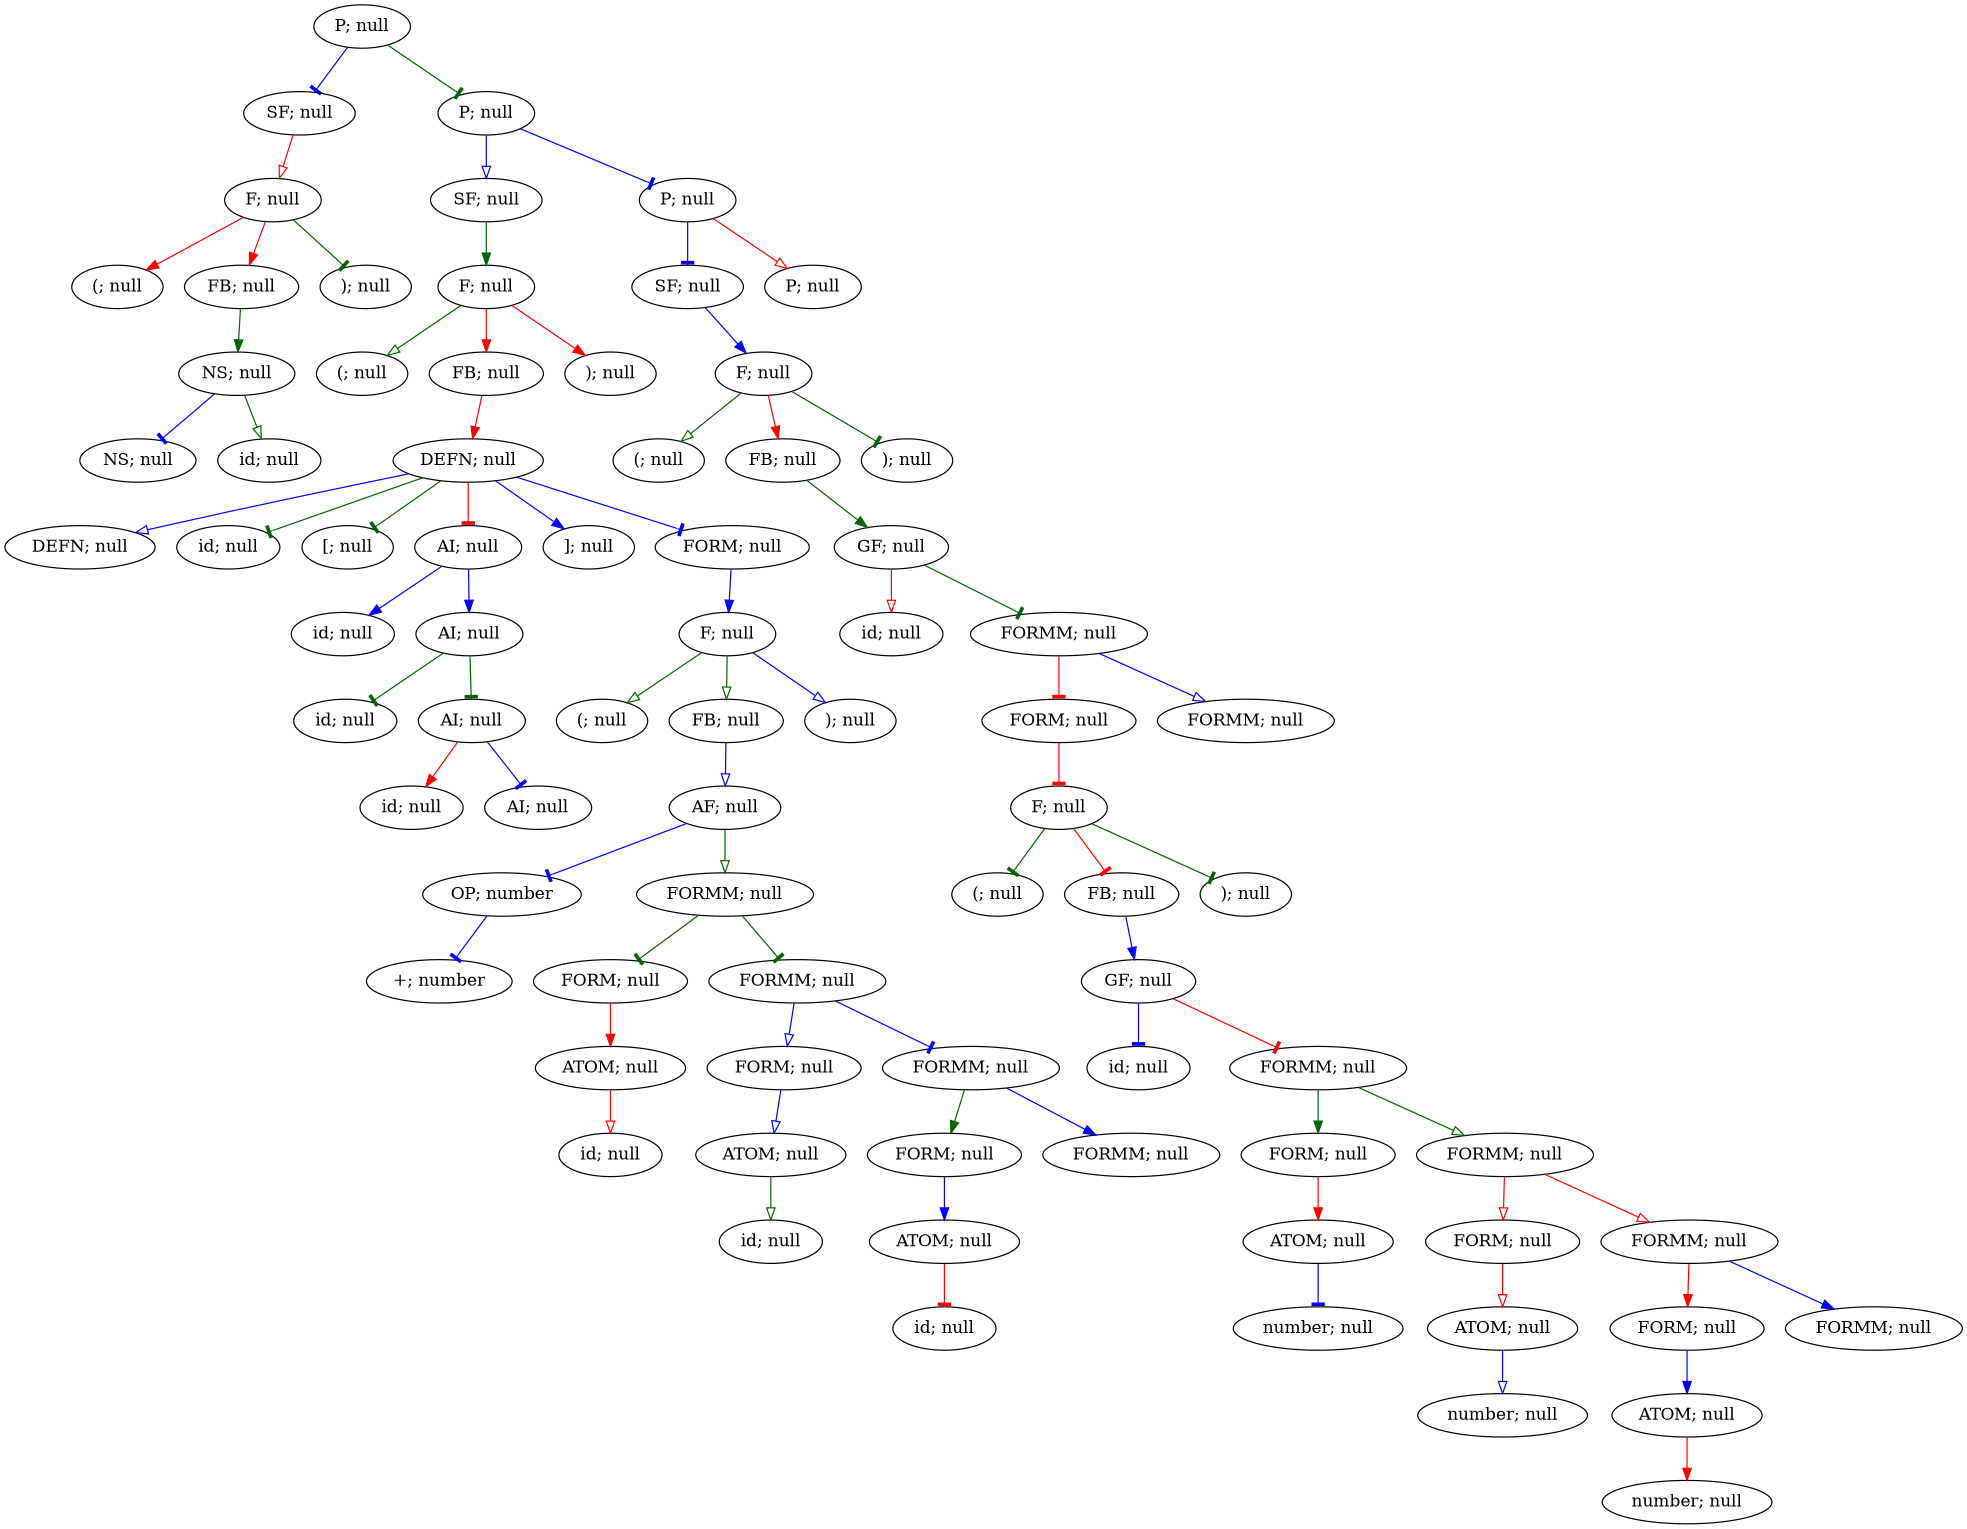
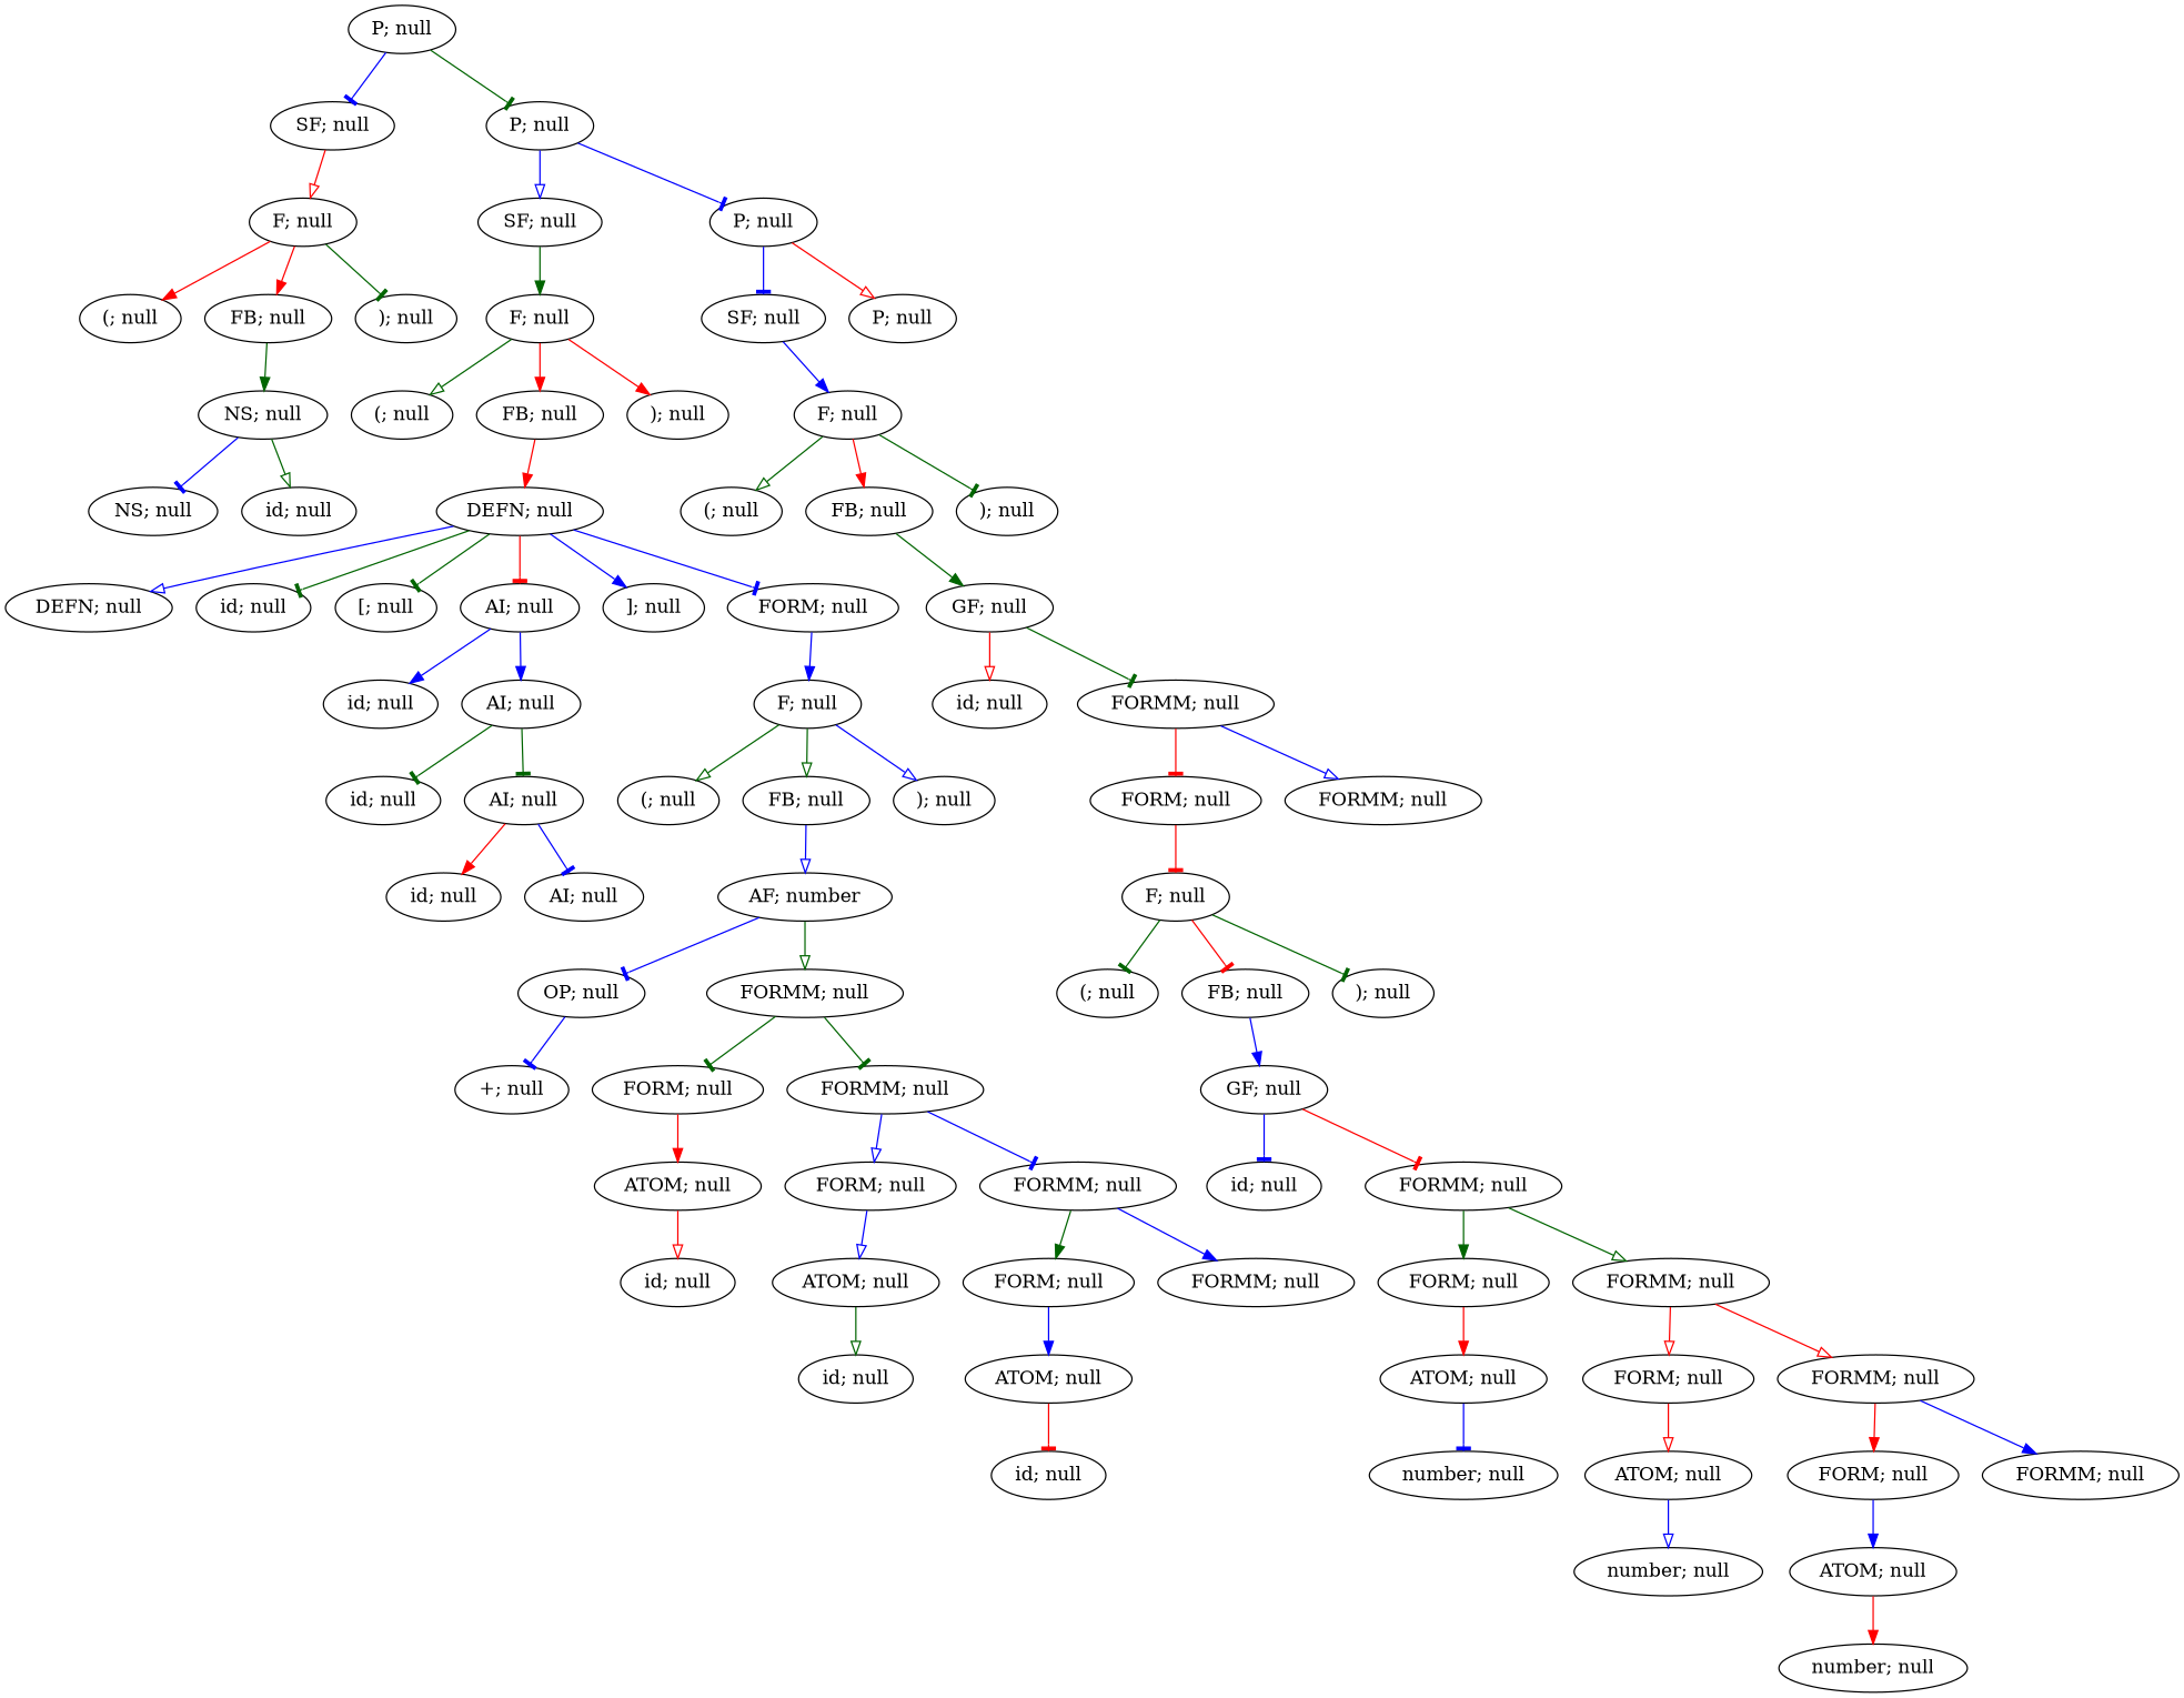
  digraph {
    edge [arrowhead=tee color=blue]
    n1 [label="P; null"]
    n2 [label="SF; null"]
    n3 [label="P; null"]
    n4 [label="F; null"]
    n5 [label="SF; null"]
    n6 [label="P; null"]
    n7 [label="(; null"]
    n8 [label="FB; null"]
    n9 [label="); null"]
    n10 [label="NS; null"]
    n11 [label="NS; null"]
    n12 [label="id; null"]
    n13 [label="F; null"]
    n14 [label="SF; null"]
    n15 [label="P; null"]
    n16 [label="(; null"]
    n17 [label="FB; null"]
    n18 [label="); null"]
    n19 [label="DEFN; null"]
    n20 [label="DEFN; null"]
    n21 [label="id; null"]
    n22 [label="[; null"]
    n23 [label="AI; null"]
    n24 [label="]; null"]
    n25 [label="FORM; null"]
    n26 [label="id; null"]
    n27 [label="AI; null"]
    n28 [label="F; null"]
    n29 [label="id; null"]
    n30 [label="AI; null"]
    n31 [label="id; null"]
    n32 [label="AI; null"]
    n33 [label="(; null"]
    n34 [label="FB; null"]
    n35 [label="); null"]
-   n36 [label="AF; null"]
-   n37 [label="OP; number"]
+   n36 [label="AF; number"]
+   n37 [label="OP; null"]
    n38 [label="FORMM; null"]
-   n39 [label="+; number"]
+   n39 [label="+; null"]
    n40 [label="FORM; null"]
    n41 [label="FORMM; null"]
    n42 [label="ATOM; null"]
    n43 [label="FORM; null"]
    n44 [label="FORMM; null"]
    n45 [label="id; null"]
    n46 [label="ATOM; null"]
    n47 [label="FORM; null"]
    n48 [label="FORMM; null"]
    n49 [label="id; null"]
    n50 [label="ATOM; null"]
    n51 [label="id; null"]
    n52 [label="F; null"]
    n53 [label="(; null"]
    n54 [label="FB; null"]
    n55 [label="); null"]
    n56 [label="GF; null"]
    n57 [label="id; null"]
    n58 [label="FORMM; null"]
    n59 [label="FORM; null"]
    n60 [label="FORMM; null"]
    n61 [label="F; null"]
    n62 [label="(; null"]
    n63 [label="FB; null"]
    n64 [label="); null"]
    n65 [label="GF; null"]
    n66 [label="id; null"]
    n67 [label="FORMM; null"]
    n68 [label="FORM; null"]
    n69 [label="FORMM; null"]
    n70 [label="ATOM; null"]
    n71 [label="FORM; null"]
    n72 [label="FORMM; null"]
    n73 [label="number; null"]
    n74 [label="ATOM; null"]
    n75 [label="FORM; null"]
    n76 [label="FORMM; null"]
    n77 [label="number; null"]
    n78 [label="ATOM; null"]
    n79 [label="number; null"]
    n1 -> n2
    n1 -> n3 [color=darkgreen]
    n2 -> n4 [arrowhead=onormal color=red]
    n3 -> n5 [arrowhead=onormal]
    n3 -> n6
    n4 -> n7 [arrowhead=normal color=red]
    n4 -> n8 [arrowhead=normal color=red]
    n4 -> n9 [color=darkgreen]
    n5 -> n13 [arrowhead=normal color=darkgreen]
    n6 -> n14
    n6 -> n15 [arrowhead=onormal color=red]
    n8 -> n10 [arrowhead=normal color=darkgreen]
    n10 -> n11
    n10 -> n12 [arrowhead=onormal color=darkgreen]
    n13 -> n16 [arrowhead=onormal color=darkgreen]
    n13 -> n17 [arrowhead=normal color=red]
    n13 -> n18 [arrowhead=normal color=red]
    n14 -> n52 [arrowhead=normal]
    n17 -> n19 [arrowhead=normal color=red]
    n19 -> n20 [arrowhead=onormal]
    n19 -> n21 [color=darkgreen]
    n19 -> n22 [color=darkgreen]
    n19 -> n23 [color=red]
    n19 -> n24 [arrowhead=normal]
    n19 -> n25
    n23 -> n26 [arrowhead=normal]
    n23 -> n27 [arrowhead=normal]
    n25 -> n28 [arrowhead=normal]
    n27 -> n29 [color=darkgreen]
    n27 -> n30 [color=darkgreen]
    n28 -> n33 [arrowhead=onormal color=darkgreen]
    n28 -> n34 [arrowhead=onormal color=darkgreen]
    n28 -> n35 [arrowhead=onormal]
    n30 -> n31 [arrowhead=normal color=red]
    n30 -> n32
    n34 -> n36 [arrowhead=onormal]
    n36 -> n37
    n36 -> n38 [arrowhead=onormal color=darkgreen]
    n37 -> n39
    n38 -> n40 [color=darkgreen]
    n38 -> n41 [color=darkgreen]
    n40 -> n42 [arrowhead=normal color=red]
    n41 -> n43 [arrowhead=onormal]
    n41 -> n44
    n42 -> n45 [arrowhead=onormal color=red]
    n43 -> n46 [arrowhead=onormal]
    n44 -> n47 [arrowhead=normal color=darkgreen]
    n44 -> n48 [arrowhead=normal]
    n46 -> n49 [arrowhead=onormal color=darkgreen]
    n47 -> n50 [arrowhead=normal]
    n50 -> n51 [color=red]
    n52 -> n53 [arrowhead=onormal color=darkgreen]
    n52 -> n54 [arrowhead=normal color=red]
    n52 -> n55 [color=darkgreen]
    n54 -> n56 [arrowhead=normal color=darkgreen]
    n56 -> n57 [arrowhead=onormal color=red]
    n56 -> n58 [color=darkgreen]
    n58 -> n59 [color=red]
    n58 -> n60 [arrowhead=onormal]
    n59 -> n61 [color=red]
    n61 -> n62 [color=darkgreen]
    n61 -> n63 [color=red]
    n61 -> n64 [color=darkgreen]
    n63 -> n65 [arrowhead=normal]
    n65 -> n66
    n65 -> n67 [color=red]
    n67 -> n68 [arrowhead=normal color=darkgreen]
    n67 -> n69 [arrowhead=onormal color=darkgreen]
    n68 -> n70 [arrowhead=normal color=red]
    n69 -> n71 [arrowhead=onormal color=red]
    n69 -> n72 [arrowhead=onormal color=red]
    n70 -> n73
    n71 -> n74 [arrowhead=onormal color=red]
    n72 -> n75 [arrowhead=normal color=red]
    n72 -> n76 [arrowhead=normal]
    n74 -> n77 [arrowhead=onormal]
    n75 -> n78 [arrowhead=normal]
    n78 -> n79 [arrowhead=normal color=red]
  }
